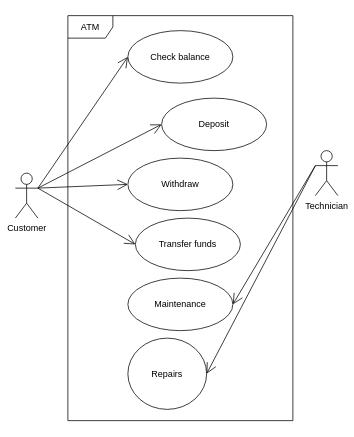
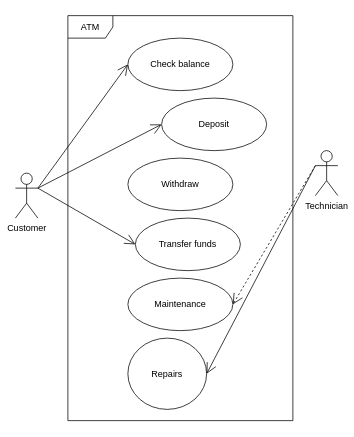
  <mxCell id="0" />
  <mxCell id="1" parent="0" />
  <mxCell id="2" value="ATM" style="shape=umlFrame;whiteSpace=wrap;html=1;pointerEvents=0;" vertex="1" parent="1"><mxGeometry x="90" y="20" width="300" height="540" as="geometry" /></mxCell>
- <mxCell id="3" value="Check balance" style="ellipse;whiteSpace=wrap;html=1;" vertex="1" parent="1"><mxGeometry x="170" y="40" width="140" height="70" as="geometry" /></mxCell>
+ <mxCell id="3" value="Check balance" style="ellipse;whiteSpace=wrap;html=1;" vertex="1" parent="1"><mxGeometry x="170" y="50" width="140" height="70" as="geometry" /></mxCell>
  <mxCell id="4" value="Deposit" style="ellipse;whiteSpace=wrap;html=1;" vertex="1" parent="1"><mxGeometry x="215" y="130" width="140" height="70" as="geometry" /></mxCell>
  <mxCell id="5" value="Transfer funds" style="ellipse;whiteSpace=wrap;html=1;" vertex="1" parent="1"><mxGeometry x="180" y="290" width="140" height="70" as="geometry" /></mxCell>
  <mxCell id="6" value="Withdraw" style="ellipse;whiteSpace=wrap;html=1;" vertex="1" parent="1"><mxGeometry x="170" y="210" width="140" height="70" as="geometry" /></mxCell>
  <mxCell id="7" value="Repairs" style="ellipse;whiteSpace=wrap;html=1;" vertex="1" parent="1"><mxGeometry x="170" y="450" width="105" height="95" as="geometry" /></mxCell>
  <mxCell id="8" value="Maintenance" style="ellipse;whiteSpace=wrap;html=1;" vertex="1" parent="1"><mxGeometry x="170" y="370" width="140" height="70" as="geometry" /></mxCell>
  <mxCell id="9" value="Customer" style="shape=umlActor;verticalLabelPosition=bottom;verticalAlign=top;html=1;" vertex="1" parent="1"><mxGeometry x="20" y="230" width="30" height="60" as="geometry" /></mxCell>
  <mxCell id="10" value="Technician" style="shape=umlActor;verticalLabelPosition=bottom;verticalAlign=top;html=1;" vertex="1" parent="1"><mxGeometry x="420" y="200" width="30" height="60" as="geometry" /></mxCell>
  <mxCell id="11" value="" style="endArrow=open;endFill=1;endSize=12;html=1;rounded=0;entryX=0;entryY=0.5;entryDx=0;entryDy=0;" edge="1" parent="1" target="3"><mxGeometry width="160" relative="1" as="geometry"><mxPoint x="50" y="250" as="sourcePoint" /><mxPoint x="210" y="259.5" as="targetPoint" /></mxGeometry></mxCell>
  <mxCell id="12" value="" style="endArrow=open;endFill=1;endSize=12;html=1;rounded=0;entryX=1;entryY=0.5;entryDx=0;entryDy=0;" edge="1" parent="1" target="7"><mxGeometry width="160" relative="1" as="geometry"><mxPoint x="420" y="220" as="sourcePoint" /><mxPoint x="70" y="450" as="targetPoint" /></mxGeometry></mxCell>
  <mxCell id="13" value="" style="endArrow=open;endFill=1;endSize=12;html=1;rounded=0;entryX=0;entryY=0.5;entryDx=0;entryDy=0;" edge="1" parent="1" target="5"><mxGeometry width="160" relative="1" as="geometry"><mxPoint x="50" y="250" as="sourcePoint" /><mxPoint x="80" y="460" as="targetPoint" /></mxGeometry></mxCell>
- <mxCell id="14" value="" style="endArrow=open;endFill=1;endSize=12;html=1;rounded=0;entryX=0;entryY=0.5;entryDx=0;entryDy=0;exitX=1;exitY=0.333;exitDx=0;exitDy=0;exitPerimeter=0;" edge="1" parent="1" source="9" target="6"><mxGeometry width="160" relative="1" as="geometry"><mxPoint x="50" y="260" as="sourcePoint" /><mxPoint x="90" y="470" as="targetPoint" /></mxGeometry></mxCell>
  <mxCell id="15" value="" style="endArrow=open;endFill=1;endSize=12;html=1;rounded=0;entryX=0;entryY=0.5;entryDx=0;entryDy=0;" edge="1" parent="1" target="4"><mxGeometry width="160" relative="1" as="geometry"><mxPoint x="50" y="250" as="sourcePoint" /><mxPoint x="100" y="480" as="targetPoint" /></mxGeometry></mxCell>
- <mxCell id="16" value="" style="endArrow=open;endFill=1;endSize=12;html=1;rounded=0;exitX=0;exitY=0.333;exitDx=0;exitDy=0;exitPerimeter=0;entryX=1;entryY=0.5;entryDx=0;entryDy=0;" edge="1" parent="1" source="10" target="8"><mxGeometry width="160" relative="1" as="geometry"><mxPoint x="40" y="380" as="sourcePoint" /><mxPoint x="80" y="460" as="targetPoint" /></mxGeometry></mxCell>
+ <mxCell id="16" value="" style="endArrow=open;endFill=1;endSize=12;html=1;rounded=0;exitX=0;exitY=0.333;exitDx=0;exitDy=0;exitPerimeter=0;entryX=1;entryY=0.5;entryDx=0;entryDy=0;dashed=1;" edge="1" parent="1" source="10" target="8"><mxGeometry width="160" relative="1" as="geometry"><mxPoint x="40" y="380" as="sourcePoint" /><mxPoint x="80" y="460" as="targetPoint" /></mxGeometry></mxCell>
